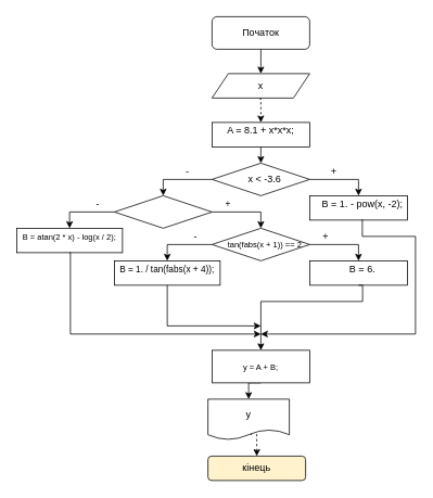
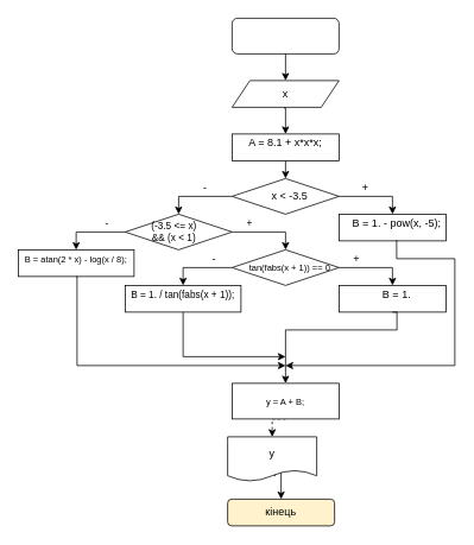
  <mxCell id="0" />
  <mxCell id="1" parent="0" />
  <mxCell id="2" value="" style="rounded=1;whiteSpace=wrap;html=1;shadow=0;sketch=0;glass=0;" parent="1" vertex="1"><mxGeometry x="260" y="20" width="120" height="40" as="geometry" /></mxCell>
  <mxCell id="3" value="" style="shape=parallelogram;perimeter=parallelogramPerimeter;whiteSpace=wrap;html=1;fixedSize=1;shadow=0;glass=0;sketch=0;" parent="1" vertex="1"><mxGeometry x="260" y="90" width="120" height="30" as="geometry" /></mxCell>
  <mxCell id="4" value="" style="edgeStyle=orthogonalEdgeStyle;rounded=0;orthogonalLoop=1;jettySize=auto;html=1;exitX=0.5;exitY=1;exitDx=0;exitDy=0;" parent="1" source="2" edge="1"><mxGeometry relative="1" as="geometry"><mxPoint x="320" y="70" as="sourcePoint" /><mxPoint x="320" y="90" as="targetPoint" /><Array as="points" /></mxGeometry></mxCell>
- <mxCell id="5" value="Початок" style="text;html=1;strokeColor=none;fillColor=none;align=center;verticalAlign=middle;whiteSpace=wrap;rounded=0;shadow=0;glass=0;sketch=0;" parent="1" vertex="1"><mxGeometry x="300" y="30" width="40" height="20" as="geometry" /></mxCell>
- <mxCell id="6" value="" style="edgeStyle=orthogonalEdgeStyle;rounded=0;orthogonalLoop=1;jettySize=auto;html=1;entryX=0.5;entryY=0;entryDx=0;entryDy=0;exitX=0.454;exitY=1.288;exitDx=0;exitDy=0;exitPerimeter=0;dashed=1;" parent="1" source="7" target="22" edge="1"><mxGeometry relative="1" as="geometry"><Array as="points"><mxPoint x="320" y="121" /></Array></mxGeometry></mxCell>
+ <mxCell id="6" value="" style="edgeStyle=orthogonalEdgeStyle;rounded=0;orthogonalLoop=1;jettySize=auto;html=1;entryX=0.5;entryY=0;entryDx=0;entryDy=0;exitX=0.454;exitY=1.288;exitDx=0;exitDy=0;exitPerimeter=0;" parent="1" source="7" target="22" edge="1"><mxGeometry relative="1" as="geometry"><Array as="points"><mxPoint x="320" y="121" /></Array></mxGeometry></mxCell>
  <mxCell id="7" value="х" style="text;html=1;strokeColor=none;fillColor=none;align=center;verticalAlign=middle;whiteSpace=wrap;rounded=0;shadow=0;glass=0;sketch=0;" parent="1" vertex="1"><mxGeometry x="300" y="95" width="40" height="20" as="geometry" /></mxCell>
  <mxCell id="8" value="" style="rounded=0;whiteSpace=wrap;html=1;shadow=0;glass=0;sketch=0;" parent="1" vertex="1"><mxGeometry x="260" y="150" width="120" height="30" as="geometry" /></mxCell>
  <mxCell id="9" style="edgeStyle=orthogonalEdgeStyle;rounded=0;orthogonalLoop=1;jettySize=auto;html=1;exitX=1;exitY=0.5;exitDx=0;exitDy=0;entryX=0.5;entryY=0;entryDx=0;entryDy=0;" parent="1" source="11" target="17" edge="1"><mxGeometry relative="1" as="geometry" /></mxCell>
  <mxCell id="10" style="edgeStyle=orthogonalEdgeStyle;rounded=0;orthogonalLoop=1;jettySize=auto;html=1;exitX=0;exitY=0.5;exitDx=0;exitDy=0;entryX=0.5;entryY=0;entryDx=0;entryDy=0;" parent="1" source="11" target="14" edge="1"><mxGeometry relative="1" as="geometry" /></mxCell>
  <mxCell id="11" value="" style="rhombus;whiteSpace=wrap;html=1;shadow=0;glass=0;sketch=0;" parent="1" vertex="1"><mxGeometry x="260" y="200" width="120" height="40" as="geometry" /></mxCell>
  <mxCell id="12" style="edgeStyle=orthogonalEdgeStyle;rounded=0;orthogonalLoop=1;jettySize=auto;html=1;exitX=1;exitY=0.5;exitDx=0;exitDy=0;entryX=0.5;entryY=0;entryDx=0;entryDy=0;" parent="1" source="14" target="16" edge="1"><mxGeometry relative="1" as="geometry" /></mxCell>
  <mxCell id="13" style="edgeStyle=orthogonalEdgeStyle;rounded=0;orthogonalLoop=1;jettySize=auto;html=1;exitX=0;exitY=0.5;exitDx=0;exitDy=0;entryX=0.5;entryY=0;entryDx=0;entryDy=0;fontSize=11;" parent="1" source="14" target="20" edge="1"><mxGeometry relative="1" as="geometry" /></mxCell>
  <mxCell id="14" value="" style="rhombus;whiteSpace=wrap;html=1;shadow=0;glass=0;sketch=0;" parent="1" vertex="1"><mxGeometry x="140" y="240" width="120" height="40" as="geometry" /></mxCell>
  <mxCell id="15" style="edgeStyle=orthogonalEdgeStyle;rounded=0;orthogonalLoop=1;jettySize=auto;html=1;exitX=0;exitY=0.5;exitDx=0;exitDy=0;entryX=0.5;entryY=0;entryDx=0;entryDy=0;fontSize=11;" parent="1" source="16" target="19" edge="1"><mxGeometry relative="1" as="geometry" /></mxCell>
  <mxCell id="16" value="" style="rhombus;whiteSpace=wrap;html=1;shadow=0;glass=0;sketch=0;" parent="1" vertex="1"><mxGeometry x="260" y="280" width="120" height="40" as="geometry" /></mxCell>
  <mxCell id="17" value="" style="rounded=0;whiteSpace=wrap;html=1;shadow=0;glass=0;sketch=0;" parent="1" vertex="1"><mxGeometry x="380" y="240" width="120" height="30" as="geometry" /></mxCell>
  <mxCell id="18" value="" style="rounded=0;whiteSpace=wrap;html=1;shadow=0;glass=0;sketch=0;" parent="1" vertex="1"><mxGeometry x="380" y="320" width="120" height="30" as="geometry" /></mxCell>
  <mxCell id="19" value="" style="rounded=0;whiteSpace=wrap;html=1;shadow=0;glass=0;sketch=0;" parent="1" vertex="1"><mxGeometry x="140" y="320" width="130" height="30" as="geometry" /></mxCell>
  <mxCell id="20" value="" style="rounded=0;whiteSpace=wrap;html=1;shadow=0;glass=0;sketch=0;" parent="1" vertex="1"><mxGeometry x="20" y="280" width="130" height="30" as="geometry" /></mxCell>
  <mxCell id="21" style="edgeStyle=orthogonalEdgeStyle;rounded=0;orthogonalLoop=1;jettySize=auto;html=1;entryX=0.5;entryY=0;entryDx=0;entryDy=0;" parent="1" target="11" edge="1"><mxGeometry relative="1" as="geometry"><mxPoint x="320" y="180" as="sourcePoint" /></mxGeometry></mxCell>
  <mxCell id="22" value="A = 8.1 + x*x*x;" style="text;html=1;strokeColor=none;fillColor=none;align=center;verticalAlign=middle;whiteSpace=wrap;rounded=0;shadow=0;glass=0;sketch=0;" parent="1" vertex="1"><mxGeometry x="275" y="150" width="90" height="20" as="geometry" /></mxCell>
- <mxCell id="23" value="x &lt; -3.6" style="text;html=1;strokeColor=none;fillColor=none;align=center;verticalAlign=middle;whiteSpace=wrap;rounded=0;shadow=0;glass=0;sketch=0;" parent="1" vertex="1"><mxGeometry x="300" y="210" width="50" height="20" as="geometry" /></mxCell>
+ <mxCell id="23" value="x &lt; -3.5" style="text;html=1;strokeColor=none;fillColor=none;align=center;verticalAlign=middle;whiteSpace=wrap;rounded=0;shadow=0;glass=0;sketch=0;" parent="1" vertex="1"><mxGeometry x="300" y="210" width="50" height="20" as="geometry" /></mxCell>
  <mxCell id="24" value="+" style="text;html=1;strokeColor=none;fillColor=none;align=center;verticalAlign=middle;whiteSpace=wrap;rounded=0;shadow=0;glass=0;sketch=0;" parent="1" vertex="1"><mxGeometry x="390" y="200" width="40" height="20" as="geometry" /></mxCell>
  <mxCell id="25" value="-" style="text;html=1;strokeColor=none;fillColor=none;align=center;verticalAlign=middle;whiteSpace=wrap;rounded=0;shadow=0;glass=0;sketch=0;" parent="1" vertex="1"><mxGeometry x="210" y="200" width="40" height="20" as="geometry" /></mxCell>
  <mxCell id="26" style="edgeStyle=orthogonalEdgeStyle;rounded=0;orthogonalLoop=1;jettySize=auto;html=1;fontSize=10;exitX=0.497;exitY=1.45;exitDx=0;exitDy=0;exitPerimeter=0;" parent="1" source="27" edge="1"><mxGeometry relative="1" as="geometry"><mxPoint x="320" y="410" as="targetPoint" /><mxPoint x="450" y="290" as="sourcePoint" /><Array as="points"><mxPoint x="445" y="290" /><mxPoint x="510" y="290" /><mxPoint x="510" y="410" /></Array></mxGeometry></mxCell>
- <mxCell id="27" value="B = 1. - pow(x, -2);" style="text;html=1;strokeColor=none;fillColor=none;align=center;verticalAlign=middle;whiteSpace=wrap;rounded=0;shadow=0;glass=0;sketch=0;" parent="1" vertex="1"><mxGeometry x="390" y="240" width="110" height="20" as="geometry" /></mxCell>
+ <mxCell id="27" value="B = 1. - pow(x, -5);" style="text;html=1;strokeColor=none;fillColor=none;align=center;verticalAlign=middle;whiteSpace=wrap;rounded=0;shadow=0;glass=0;sketch=0;" parent="1" vertex="1"><mxGeometry x="390" y="240" width="110" height="20" as="geometry" /></mxCell>
+ <mxCell id="28" value="(-3.5 &amp;lt;= x) &amp;amp;&amp;amp; (x &amp;lt; 1)" style="text;html=1;strokeColor=none;fillColor=none;align=center;verticalAlign=middle;whiteSpace=wrap;rounded=0;shadow=0;glass=0;sketch=0;fontSize=11;" parent="1" vertex="1"><mxGeometry x="160" y="250" width="70" height="20" as="geometry" /></mxCell>
  <mxCell id="29" value="+" style="text;html=1;strokeColor=none;fillColor=none;align=center;verticalAlign=middle;whiteSpace=wrap;rounded=0;shadow=0;glass=0;sketch=0;fontSize=11;" parent="1" vertex="1"><mxGeometry x="260" y="240" width="40" height="20" as="geometry" /></mxCell>
  <mxCell id="30" value="-" style="text;html=1;strokeColor=none;fillColor=none;align=center;verticalAlign=middle;whiteSpace=wrap;rounded=0;shadow=0;glass=0;sketch=0;fontSize=11;" parent="1" vertex="1"><mxGeometry x="100" y="240" width="40" height="20" as="geometry" /></mxCell>
  <mxCell id="31" style="edgeStyle=orthogonalEdgeStyle;rounded=0;orthogonalLoop=1;jettySize=auto;html=1;exitX=1;exitY=0.5;exitDx=0;exitDy=0;entryX=0.5;entryY=0;entryDx=0;entryDy=0;fontSize=11;" parent="1" source="32" target="18" edge="1"><mxGeometry relative="1" as="geometry" /></mxCell>
- <mxCell id="32" value="&lt;font style=&quot;font-size: 10px&quot;&gt;tan(fabs(x + 1)) == 2&lt;/font&gt;" style="text;html=1;strokeColor=none;fillColor=none;align=center;verticalAlign=middle;whiteSpace=wrap;rounded=0;shadow=0;glass=0;sketch=0;fontSize=11;" parent="1" vertex="1"><mxGeometry x="270" y="290" width="110" height="20" as="geometry" /></mxCell>
+ <mxCell id="32" value="&lt;font style=&quot;font-size: 10px&quot;&gt;tan(fabs(x + 1)) == 0&lt;/font&gt;" style="text;html=1;strokeColor=none;fillColor=none;align=center;verticalAlign=middle;whiteSpace=wrap;rounded=0;shadow=0;glass=0;sketch=0;fontSize=11;" parent="1" vertex="1"><mxGeometry x="270" y="290" width="110" height="20" as="geometry" /></mxCell>
  <mxCell id="33" value="+" style="text;html=1;strokeColor=none;fillColor=none;align=center;verticalAlign=middle;whiteSpace=wrap;rounded=0;shadow=0;glass=0;sketch=0;fontSize=12;" parent="1" vertex="1"><mxGeometry x="380" y="280" width="40" height="20" as="geometry" /></mxCell>
  <mxCell id="34" value="-" style="text;html=1;strokeColor=none;fillColor=none;align=center;verticalAlign=middle;whiteSpace=wrap;rounded=0;shadow=0;glass=0;sketch=0;fontSize=12;" parent="1" vertex="1"><mxGeometry x="220" y="280" width="40" height="20" as="geometry" /></mxCell>
  <mxCell id="35" style="edgeStyle=orthogonalEdgeStyle;rounded=0;orthogonalLoop=1;jettySize=auto;html=1;entryX=0.5;entryY=0;entryDx=0;entryDy=0;fontSize=10;" parent="1" target="42" edge="1"><mxGeometry relative="1" as="geometry"><mxPoint x="440" y="350" as="sourcePoint" /><Array as="points"><mxPoint x="445" y="370" /><mxPoint x="320" y="370" /></Array></mxGeometry></mxCell>
- <mxCell id="36" value="B = 6." style="text;html=1;strokeColor=none;fillColor=none;align=center;verticalAlign=middle;whiteSpace=wrap;rounded=0;shadow=0;glass=0;sketch=0;fontSize=12;" parent="1" vertex="1"><mxGeometry x="425" y="320" width="40" height="20" as="geometry" /></mxCell>
+ <mxCell id="36" value="B = 1." style="text;html=1;strokeColor=none;fillColor=none;align=center;verticalAlign=middle;whiteSpace=wrap;rounded=0;shadow=0;glass=0;sketch=0;fontSize=12;" parent="1" vertex="1"><mxGeometry x="425" y="320" width="40" height="20" as="geometry" /></mxCell>
  <mxCell id="37" style="edgeStyle=orthogonalEdgeStyle;rounded=0;orthogonalLoop=1;jettySize=auto;html=1;fontSize=10;" parent="1" edge="1"><mxGeometry relative="1" as="geometry"><mxPoint x="320" y="400" as="targetPoint" /><mxPoint x="205" y="350" as="sourcePoint" /><Array as="points"><mxPoint x="205" y="400" /></Array></mxGeometry></mxCell>
- <mxCell id="38" value="B = 1. / tan(fabs(x + 4));" style="text;html=1;strokeColor=none;fillColor=none;align=center;verticalAlign=middle;whiteSpace=wrap;rounded=0;shadow=0;glass=0;sketch=0;fontSize=11;" parent="1" vertex="1"><mxGeometry x="135" y="320" width="140" height="20" as="geometry" /></mxCell>
+ <mxCell id="38" value="B = 1. / tan(fabs(x + 1));" style="text;html=1;strokeColor=none;fillColor=none;align=center;verticalAlign=middle;whiteSpace=wrap;rounded=0;shadow=0;glass=0;sketch=0;fontSize=11;" parent="1" vertex="1"><mxGeometry x="135" y="320" width="140" height="20" as="geometry" /></mxCell>
  <mxCell id="39" style="edgeStyle=orthogonalEdgeStyle;rounded=0;orthogonalLoop=1;jettySize=auto;html=1;fontSize=10;exitX=0.5;exitY=1;exitDx=0;exitDy=0;" parent="1" source="20" edge="1"><mxGeometry relative="1" as="geometry"><mxPoint x="320" y="410" as="targetPoint" /><mxPoint x="60" y="350" as="sourcePoint" /><Array as="points"><mxPoint x="86" y="310" /><mxPoint x="86" y="410" /></Array></mxGeometry></mxCell>
- <mxCell id="40" value="B = atan(2 * x) - log(x / 2);" style="text;html=1;strokeColor=none;fillColor=none;align=center;verticalAlign=middle;whiteSpace=wrap;rounded=0;shadow=0;glass=0;sketch=0;fontSize=10;" parent="1" vertex="1"><mxGeometry x="20" y="280" width="130" height="20" as="geometry" /></mxCell>
- <mxCell id="41" style="edgeStyle=orthogonalEdgeStyle;rounded=0;orthogonalLoop=1;jettySize=auto;html=1;exitX=0.5;exitY=1;exitDx=0;exitDy=0;entryX=0.5;entryY=0;entryDx=0;entryDy=0;fontSize=12;" parent="1" source="42" target="44" edge="1"><mxGeometry relative="1" as="geometry" /></mxCell>
+ <mxCell id="40" value="B = atan(2 * x) - log(x / 8);" style="text;html=1;strokeColor=none;fillColor=none;align=center;verticalAlign=middle;whiteSpace=wrap;rounded=0;shadow=0;glass=0;sketch=0;fontSize=10;" parent="1" vertex="1"><mxGeometry x="20" y="280" width="130" height="20" as="geometry" /></mxCell>
+ <mxCell id="41" style="edgeStyle=orthogonalEdgeStyle;rounded=0;orthogonalLoop=1;jettySize=auto;html=1;exitX=0.5;exitY=1;exitDx=0;exitDy=0;entryX=0.5;entryY=0;entryDx=0;entryDy=0;fontSize=12;dashed=1;" parent="1" source="42" target="44" edge="1"><mxGeometry relative="1" as="geometry" /></mxCell>
  <mxCell id="42" value="&lt;span&gt;y = A + B;&lt;/span&gt;" style="rounded=0;whiteSpace=wrap;html=1;shadow=0;glass=0;sketch=0;fontSize=10;" parent="1" vertex="1"><mxGeometry x="260" y="430" width="120" height="40" as="geometry" /></mxCell>
- <mxCell id="43" value="" style="edgeStyle=orthogonalEdgeStyle;rounded=0;orthogonalLoop=1;jettySize=auto;html=1;fontSize=12;exitX=0.531;exitY=0.883;exitDx=0;exitDy=0;exitPerimeter=0;dashed=1;" parent="1" source="44" target="45" edge="1"><mxGeometry relative="1" as="geometry"><Array as="points"><mxPoint x="315" y="525" /></Array></mxGeometry></mxCell>
+ <mxCell id="43" value="" style="edgeStyle=orthogonalEdgeStyle;rounded=0;orthogonalLoop=1;jettySize=auto;html=1;fontSize=12;exitX=0.531;exitY=0.883;exitDx=0;exitDy=0;exitPerimeter=0;" parent="1" source="44" target="45" edge="1"><mxGeometry relative="1" as="geometry"><Array as="points"><mxPoint x="315" y="525" /></Array></mxGeometry></mxCell>
  <mxCell id="44" value="&lt;font style=&quot;font-size: 12px;&quot;&gt;y&lt;/font&gt;" style="shape=document;whiteSpace=wrap;html=1;boundedLbl=1;shadow=0;glass=0;sketch=0;fontSize=12;size=0.25;" parent="1" vertex="1"><mxGeometry x="255" y="490" width="100" height="50" as="geometry" /></mxCell>
  <mxCell id="45" value="кінець" style="rounded=1;whiteSpace=wrap;html=1;shadow=0;glass=0;sketch=0;fontSize=12;fillColor=#fff2cc;" parent="1" vertex="1"><mxGeometry x="255" y="560" width="120" height="30" as="geometry" /></mxCell>
